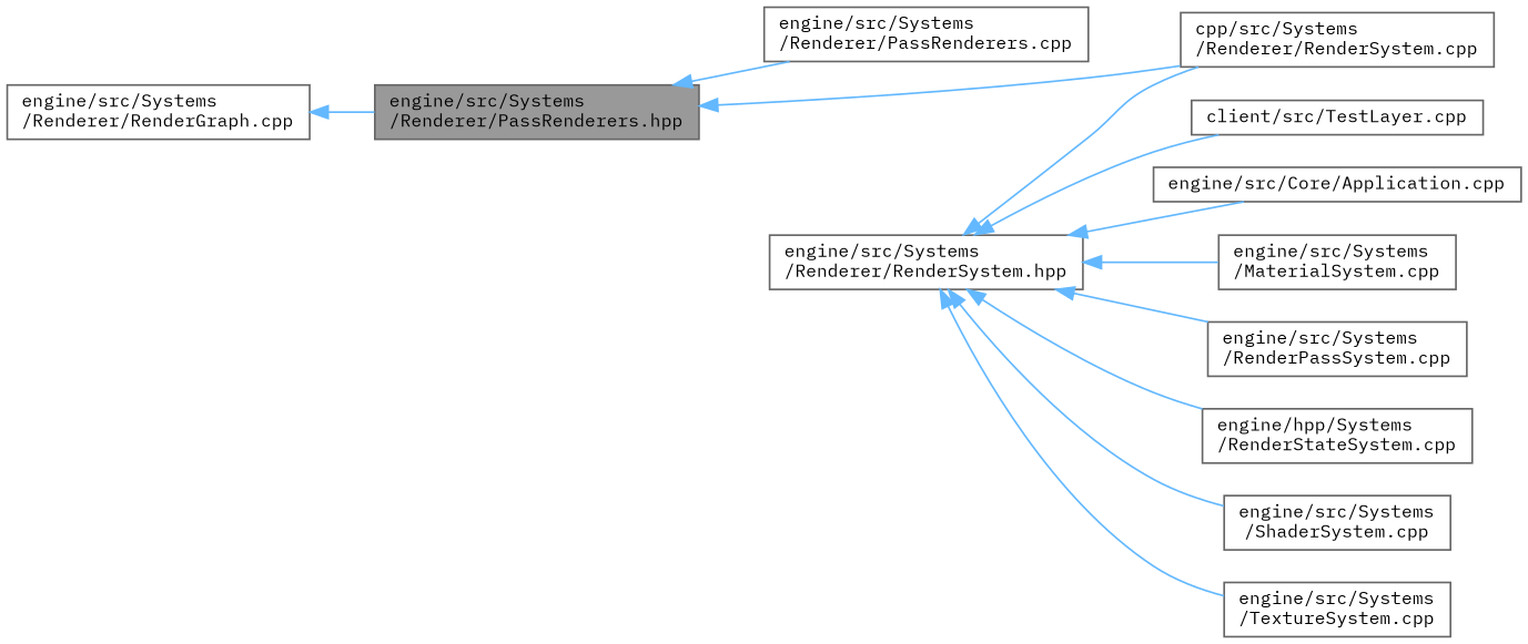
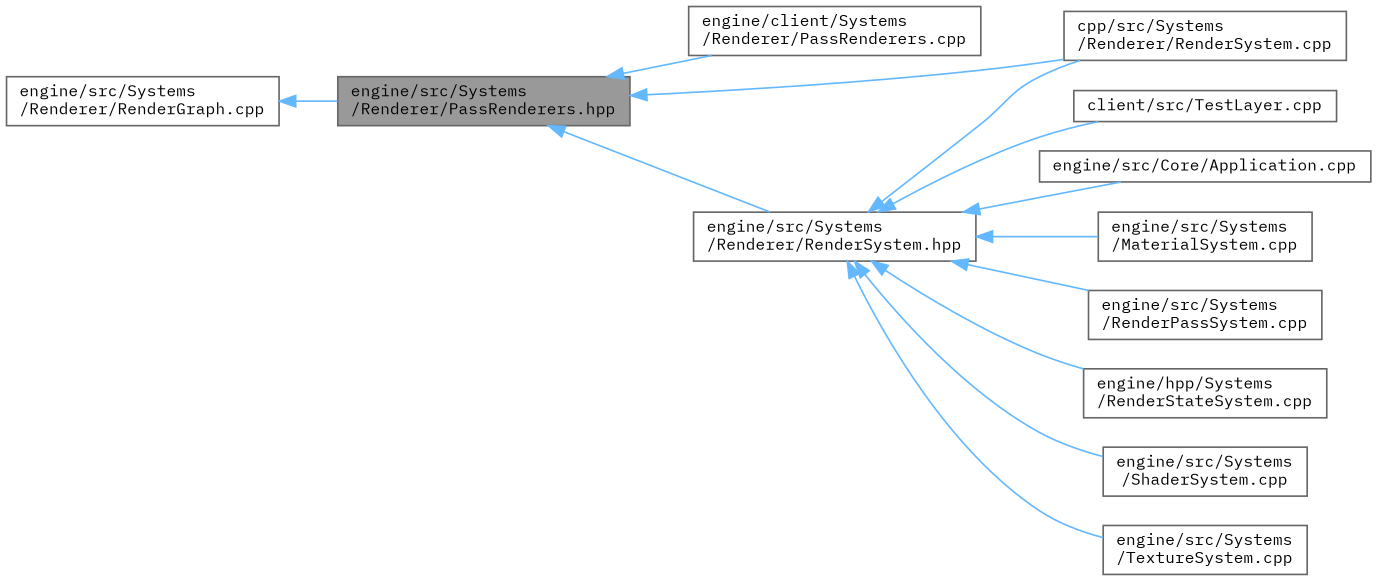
  digraph {
    fontname="IBM Plex Mono"
    rankdir=LR
    node [color=grey40 fillcolor=white fontname="IBM Plex Mono" fontsize=10 shape=box style=filled]
    edge [color=steelblue1 dir=back fontname="IBM Plex Mono" fontsize=10 labelfontname=Helvetica labelfontsize=10 style=solid]
    n1 [color=gray40 fillcolor=grey60 fontcolor=black height=0.2 label="engine/src/Systems\l/Renderer/PassRenderers.hpp" width=0.4]
-   n2 [height=0.2 label="engine/src/Systems\l/Renderer/PassRenderers.cpp" width=0.4]
+   n2 [height=0.2 label="engine/client/Systems\l/Renderer/PassRenderers.cpp" width=0.4]
    n3 [height=0.2 label="cpp/src/Systems\l/Renderer/RenderSystem.cpp" width=0.4]
    n4 [height=0.2 label="engine/src/Systems\l/Renderer/RenderSystem.hpp" width=0.4]
    n5 [height=0.2 label="engine/src/Systems\l/Renderer/RenderGraph.cpp" width=0.4]
    n6 [height=0.2 label="client/src/TestLayer.cpp" width=0.4]
    n7 [height=0.2 label="engine/src/Core/Application.cpp" width=0.4]
    n8 [height=0.2 label="engine/src/Systems\l/MaterialSystem.cpp" width=0.4]
    n9 [height=0.2 label="engine/src/Systems\l/RenderPassSystem.cpp" width=0.4]
    n10 [height=0.2 label="engine/hpp/Systems\l/RenderStateSystem.cpp" width=0.4]
    n11 [height=0.2 label="engine/src/Systems\l/ShaderSystem.cpp" width=0.4]
    n12 [height=0.2 label="engine/src/Systems\l/TextureSystem.cpp" width=0.4]
    n1 -> n2
    n1 -> n3
+   n1 -> n4
    n4 -> n3
    n4 -> n6
    n4 -> n7
    n4 -> n8
    n4 -> n9
    n4 -> n10
    n4 -> n11
    n4 -> n12
    n5 -> n1
  }
